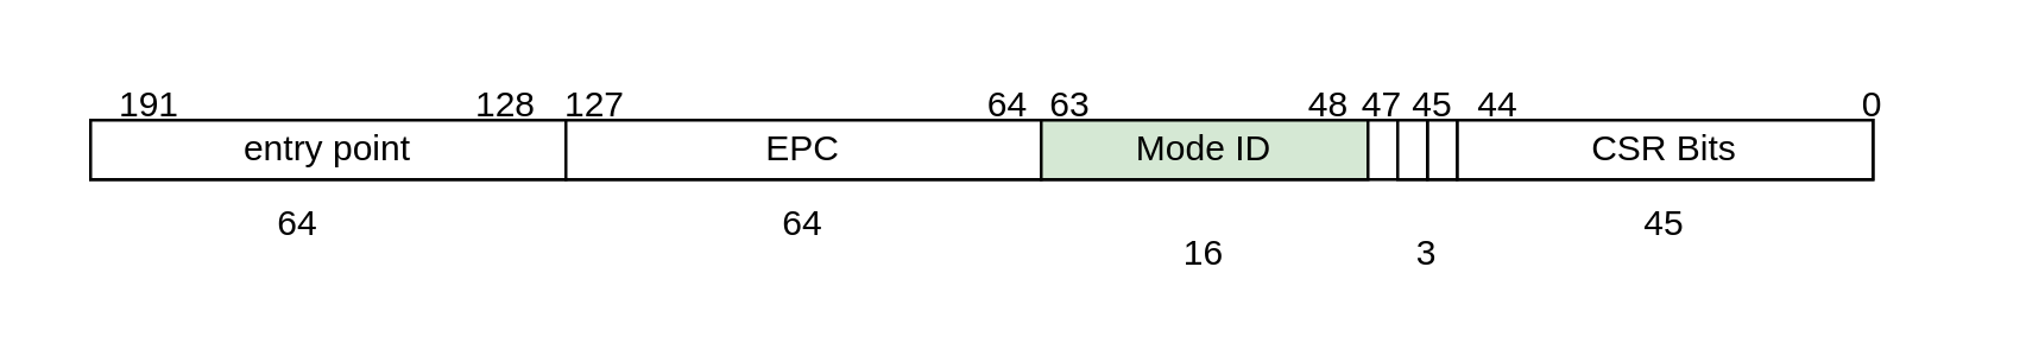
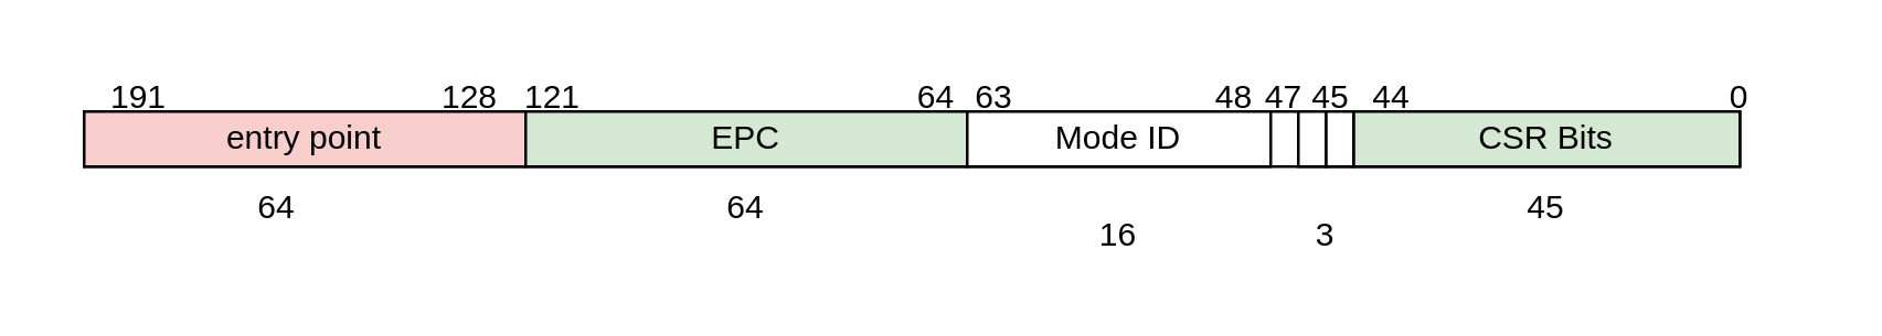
  <mxCell id="0" />
  <mxCell id="1" parent="0" />
  <mxCell id="2" value="" style="rounded=0;whiteSpace=wrap;html=1;" vertex="1" parent="1"><mxGeometry x="30" y="40" width="600" height="20" as="geometry" /></mxCell>
- <mxCell id="3" value="entry point" style="rounded=0;whiteSpace=wrap;html=1;" vertex="1" parent="1"><mxGeometry x="30" y="40" width="160" height="20" as="geometry" /></mxCell>
- <mxCell id="4" value="EPC" style="rounded=0;whiteSpace=wrap;html=1;" vertex="1" parent="1"><mxGeometry x="190" y="40" width="160" height="20" as="geometry" /></mxCell>
+ <mxCell id="3" value="entry point" style="rounded=0;whiteSpace=wrap;html=1;fillColor=#f8cecc;" vertex="1" parent="1"><mxGeometry x="30" y="40" width="160" height="20" as="geometry" /></mxCell>
+ <mxCell id="4" value="EPC" style="rounded=0;whiteSpace=wrap;html=1;fillColor=#d5e8d4;" vertex="1" parent="1"><mxGeometry x="190" y="40" width="160" height="20" as="geometry" /></mxCell>
  <mxCell id="5" value="" style="rounded=0;whiteSpace=wrap;html=1;" vertex="1" parent="1"><mxGeometry x="440" y="40" height="20" as="geometry" /></mxCell>
- <mxCell id="6" value="CSR Bits" style="rounded=0;whiteSpace=wrap;html=1;" vertex="1" parent="1"><mxGeometry x="490" y="40" width="140" height="20" as="geometry" /></mxCell>
+ <mxCell id="6" value="CSR Bits" style="rounded=0;whiteSpace=wrap;html=1;fillColor=#d5e8d4;" vertex="1" parent="1"><mxGeometry x="490" y="40" width="140" height="20" as="geometry" /></mxCell>
  <mxCell id="7" value="" style="rounded=0;whiteSpace=wrap;html=1;" vertex="1" parent="1"><mxGeometry x="480" y="40" width="10" height="20" as="geometry" /></mxCell>
  <mxCell id="8" value="" style="rounded=0;whiteSpace=wrap;html=1;" vertex="1" parent="1"><mxGeometry x="470" y="40" width="10" height="20" as="geometry" /></mxCell>
- <mxCell id="9" value="Mode ID" style="rounded=0;whiteSpace=wrap;html=1;fillColor=#d5e8d4;" vertex="1" parent="1"><mxGeometry x="350" y="40" width="110" height="20" as="geometry" /></mxCell>
+ <mxCell id="9" value="Mode ID" style="rounded=0;whiteSpace=wrap;html=1;" vertex="1" parent="1"><mxGeometry x="350" y="40" width="110" height="20" as="geometry" /></mxCell>
  <mxCell id="10" value="0" style="text;html=1;strokeColor=none;fillColor=none;align=center;verticalAlign=middle;whiteSpace=wrap;rounded=0;" vertex="1" parent="1"><mxGeometry x="600" y="20" width="60" height="30" as="geometry" /></mxCell>
  <mxCell id="11" value="44" style="text;html=1;strokeColor=none;fillColor=none;align=center;verticalAlign=middle;whiteSpace=wrap;rounded=0;" vertex="1" parent="1"><mxGeometry x="474" y="20" width="60" height="30" as="geometry" /></mxCell>
  <mxCell id="12" value="47" style="text;html=1;strokeColor=none;fillColor=none;align=center;verticalAlign=middle;whiteSpace=wrap;rounded=0;" vertex="1" parent="1"><mxGeometry x="435" y="20" width="60" height="30" as="geometry" /></mxCell>
  <mxCell id="13" value="&lt;div&gt;64&lt;/div&gt;" style="text;html=1;strokeColor=none;fillColor=none;align=center;verticalAlign=middle;whiteSpace=wrap;rounded=0;" vertex="1" parent="1"><mxGeometry x="309" y="20" width="60" height="30" as="geometry" /></mxCell>
- <mxCell id="14" value="127" style="text;html=1;strokeColor=none;fillColor=none;align=center;verticalAlign=middle;whiteSpace=wrap;rounded=0;" vertex="1" parent="1"><mxGeometry x="170" y="20" width="60" height="30" as="geometry" /></mxCell>
+ <mxCell id="14" value="121" style="text;html=1;strokeColor=none;fillColor=none;align=center;verticalAlign=middle;whiteSpace=wrap;rounded=0;" vertex="1" parent="1"><mxGeometry x="170" y="20" width="60" height="30" as="geometry" /></mxCell>
  <mxCell id="15" value="48" style="text;html=1;strokeColor=none;fillColor=none;align=center;verticalAlign=middle;whiteSpace=wrap;rounded=0;" vertex="1" parent="1"><mxGeometry x="417" y="20" width="60" height="30" as="geometry" /></mxCell>
  <mxCell id="16" value="63" style="text;html=1;strokeColor=none;fillColor=none;align=center;verticalAlign=middle;whiteSpace=wrap;rounded=0;" vertex="1" parent="1"><mxGeometry x="330" y="20" width="60" height="30" as="geometry" /></mxCell>
  <mxCell id="17" value="128" style="text;html=1;strokeColor=none;fillColor=none;align=center;verticalAlign=middle;whiteSpace=wrap;rounded=0;" vertex="1" parent="1"><mxGeometry x="140" y="20" width="60" height="30" as="geometry" /></mxCell>
  <mxCell id="18" value="191" style="text;html=1;strokeColor=none;fillColor=none;align=center;verticalAlign=middle;whiteSpace=wrap;rounded=0;" vertex="1" parent="1"><mxGeometry x="20" y="20" width="60" height="30" as="geometry" /></mxCell>
  <mxCell id="19" value="64" style="text;html=1;strokeColor=none;fillColor=none;align=center;verticalAlign=middle;whiteSpace=wrap;rounded=0;" vertex="1" parent="1"><mxGeometry x="70" y="60" width="60" height="30" as="geometry" /></mxCell>
  <mxCell id="20" value="64" style="text;html=1;strokeColor=none;fillColor=none;align=center;verticalAlign=middle;whiteSpace=wrap;rounded=0;" vertex="1" parent="1"><mxGeometry x="240" y="60" width="60" height="30" as="geometry" /></mxCell>
  <mxCell id="21" value="16" style="text;html=1;strokeColor=none;fillColor=none;align=center;verticalAlign=middle;whiteSpace=wrap;rounded=0;" vertex="1" parent="1"><mxGeometry x="375" y="70" width="60" height="30" as="geometry" /></mxCell>
  <mxCell id="22" value="45" style="text;html=1;strokeColor=none;fillColor=none;align=center;verticalAlign=middle;whiteSpace=wrap;rounded=0;" vertex="1" parent="1"><mxGeometry x="530" y="60" width="60" height="30" as="geometry" /></mxCell>
  <mxCell id="23" value="3" style="text;html=1;strokeColor=none;fillColor=none;align=center;verticalAlign=middle;whiteSpace=wrap;rounded=0;" vertex="1" parent="1"><mxGeometry x="450" y="70" width="60" height="30" as="geometry" /></mxCell>
  <mxCell id="24" value="45" style="text;html=1;strokeColor=none;fillColor=none;align=center;verticalAlign=middle;whiteSpace=wrap;rounded=0;" vertex="1" parent="1"><mxGeometry x="452" y="20" width="60" height="30" as="geometry" /></mxCell>
